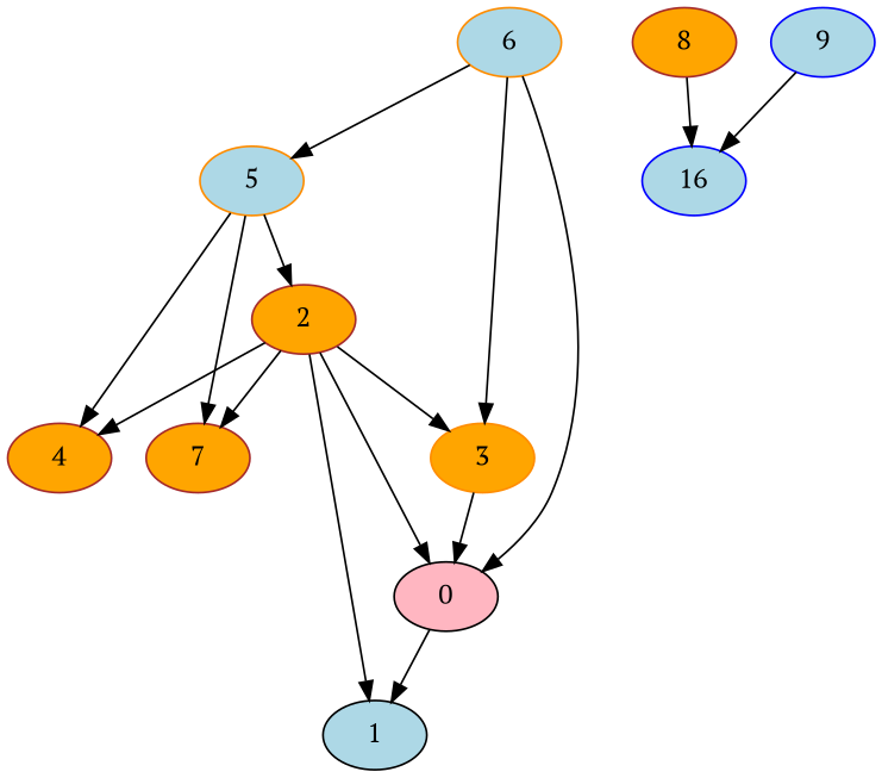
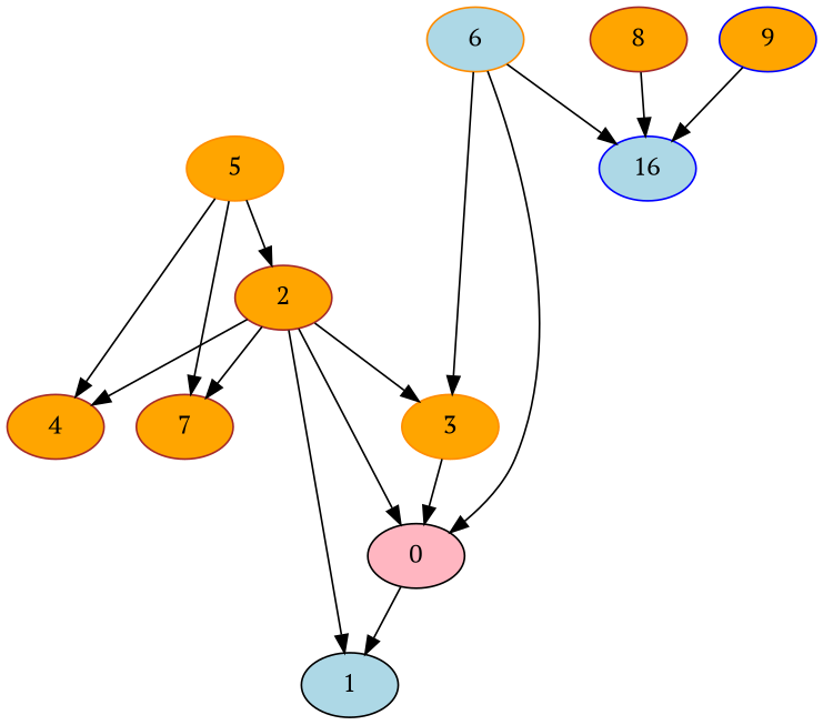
  strict digraph {
    fontname="PT Serif"
    node [color=brown fillcolor=lightblue fontname="PT Serif" style=filled]
    edge [fontname="PT Serif"]
    0 [color=black fillcolor=lightpink height=0.5 width=0.75]
    1 [color=black height=0.5 width=0.75]
    2 [fillcolor=orange height=0.5 width=0.75]
    3 [color=darkorange fillcolor=orange height=0.5 width=0.75]
    4 [fillcolor=orange height=0.5 width=0.75]
    7 [fillcolor=orange height=0.5 width=0.75]
-   9 [color=blue height=0.5 width=0.75]
+   9 [color=blue fillcolor=orange height=0.5 width=0.75]
    n8 [color=blue height=0.5 label=16 width=0.75]
    8 [fillcolor=orange height=0.5 width=0.75]
    6 [color=darkorange height=0.5 width=0.75]
-   5 [color=darkorange height=0.5 width=0.75]
+   5 [color=darkorange fillcolor=orange height=0.5 width=0.75]
    0 -> 1
    2 -> 0
    2 -> 1
    2 -> 3
    2 -> 4
    2 -> 7
    3 -> 0
    9 -> n8
    8 -> n8
    6 -> 0
    6 -> 3
-   6 -> 5
+   6 -> n8
    5 -> 2
    5 -> 4
    5 -> 7
  }
